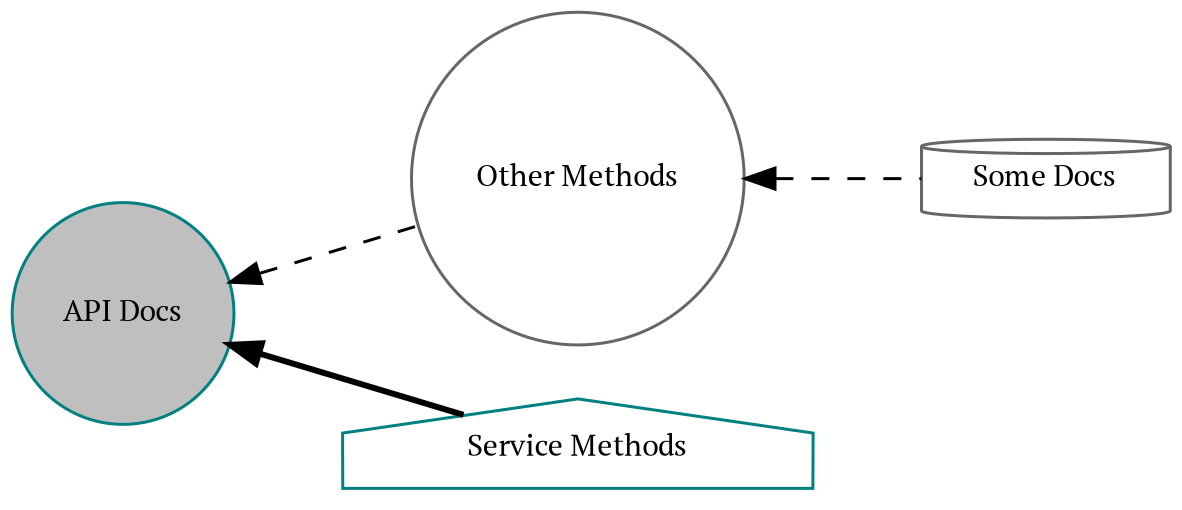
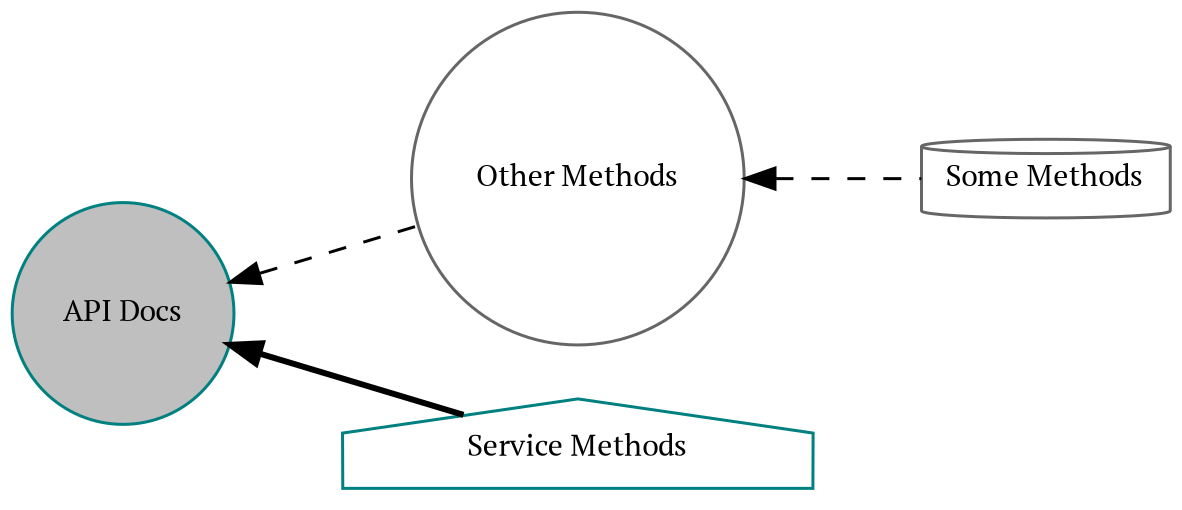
  digraph {
    fontname="PT Serif"
    rankdir=LR
    node [color=gray40 fillcolor=white fontname="PT Serif" fontsize=10 shape=circle style=filled]
    edge [dir=back fontname="PT Serif" fontsize=10 labelfontname=Helvetica labelfontsize=10 shape=plaintext style=dashed]
    n1 [height=0.2 label="Other Methods" width=0.4]
-   n2 [height=0.2 label="Some Docs" shape=cylinder width=0.4]
+   n2 [height=0.2 label="Some Methods" shape=cylinder width=0.4]
    n3 [color=teal fillcolor=grey75 fontcolor=black height=0.2 label="API Docs" width=0.4]
    n4 [color=teal height=0.2 label="Service Methods" shape=house width=0.4]
    n1 -> n2
    n3 -> n1
    n3 -> n4 [style=bold]
  }
